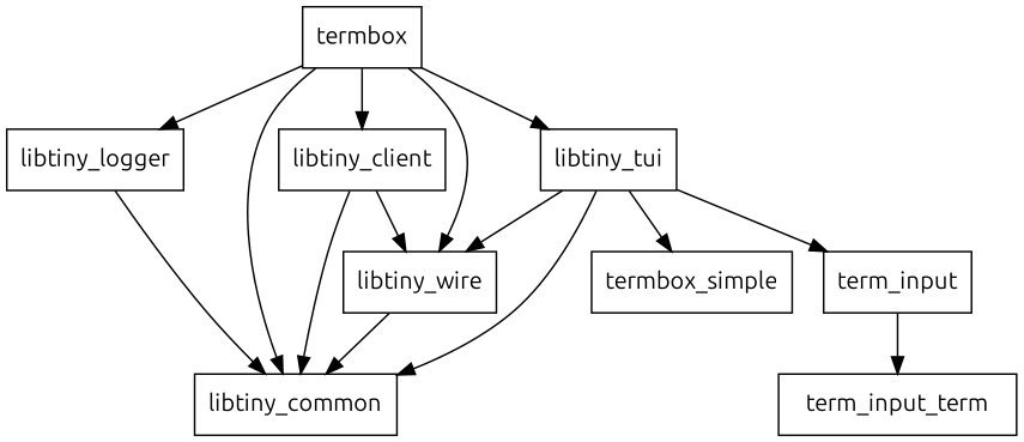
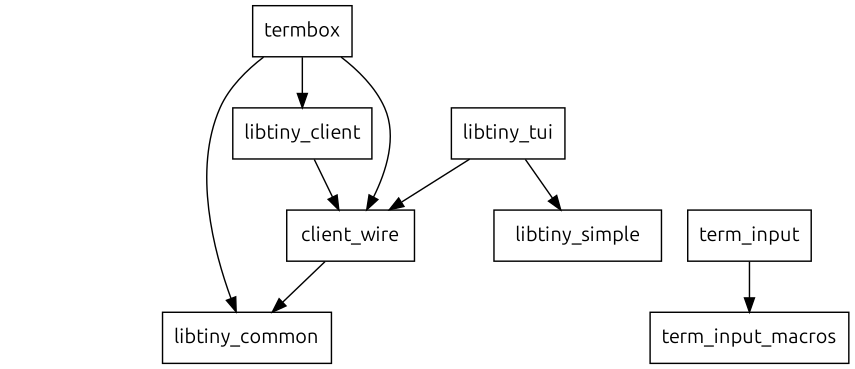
  digraph {
    fontname=Ubuntu
    node [fontname=Ubuntu shape=box]
    edge [fontname=Ubuntu]
    n1 [label=termbox]
    libtiny_client
    libtiny_common
-   libtiny_logger
    libtiny_tui
-   libtiny_wire
+   libtiny_wire [label=client_wire]
    term_input
-   termbox_simple
-   term_input_macros [label=term_input_term]
+   termbox_simple [label=libtiny_simple]
+   term_input_macros
    n1 -> libtiny_client
    n1 -> libtiny_common
-   n1 -> libtiny_logger
-   n1 -> libtiny_tui
    n1 -> libtiny_wire
-   libtiny_client -> libtiny_common
    libtiny_client -> libtiny_wire
-   libtiny_logger -> libtiny_common
-   libtiny_tui -> libtiny_common
    libtiny_tui -> libtiny_wire
-   libtiny_tui -> term_input
    libtiny_tui -> termbox_simple
    libtiny_wire -> libtiny_common
    term_input -> term_input_macros
  }
